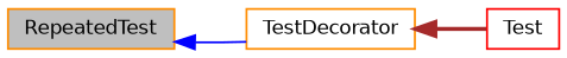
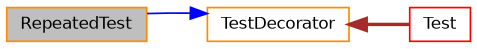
  digraph {
    rankdir=LR
    node [color=darkorange fillcolor=white fontname=Helvetica fontsize=10 shape=record style=filled]
    edge [dir=back fontname=Helvetica fontsize=10 labelfontname=Helvetica labelfontsize=10]
    n1 [fillcolor=grey75 fontcolor=black height=0.2 label=RepeatedTest width=0.4]
    n2 [height=0.2 label=TestDecorator width=0.4]
    n3 [color=red height=0.2 label=Test width=0.4]
-   n1 -> n2 [color=blue style=solid]
+   n2 -> n1 [color=blue style=solid]
    n2 -> n3 [color=brown style=bold]
  }
